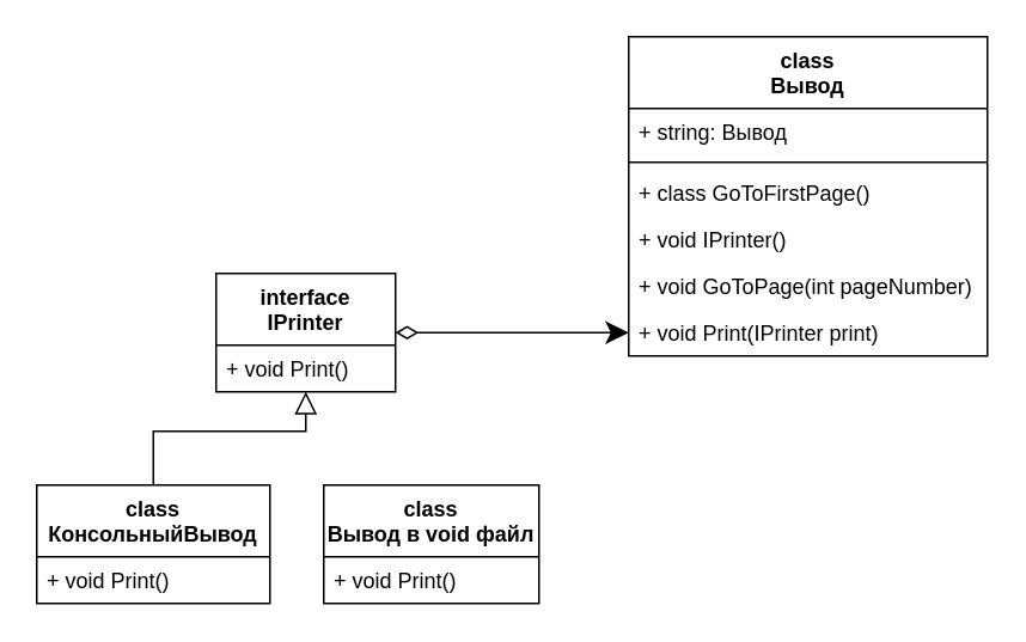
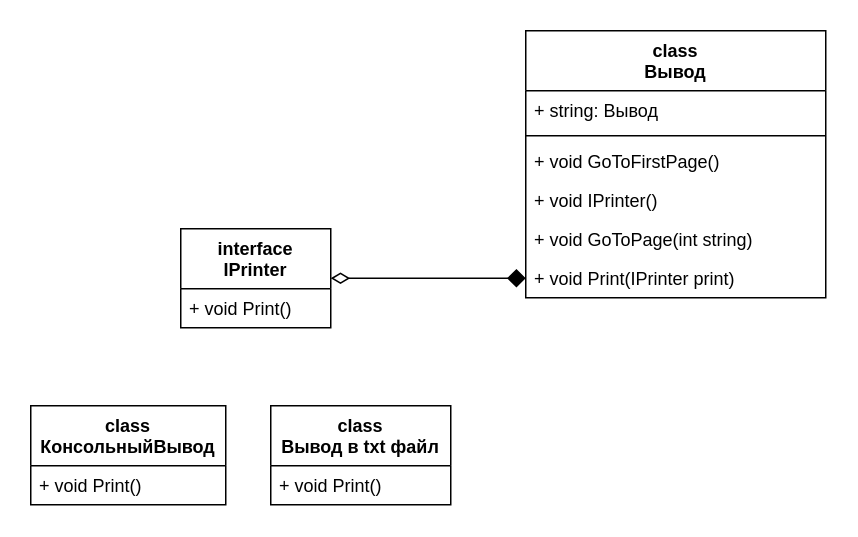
  <mxCell id="0" />
  <mxCell id="1" parent="0" />
  <mxCell id="2" value="class&#10;Вывод" style="swimlane;fontStyle=1;align=center;verticalAlign=top;childLayout=stackLayout;horizontal=1;startSize=40;horizontalStack=0;resizeParent=1;resizeParentMax=0;resizeLast=0;collapsible=1;marginBottom=0;" vertex="1" parent="1"><mxGeometry x="350" y="20" width="200" height="178" as="geometry" /></mxCell>
  <mxCell id="3" value="+ string: Вывод" style="text;strokeColor=none;fillColor=none;align=left;verticalAlign=top;spacingLeft=4;spacingRight=4;overflow=hidden;rotatable=0;points=[[0,0.5],[1,0.5]];portConstraint=eastwest;" vertex="1" parent="2"><mxGeometry y="40" width="200" height="26" as="geometry" /></mxCell>
  <mxCell id="4" value="" style="line;strokeWidth=1;fillColor=none;align=left;verticalAlign=middle;spacingTop=-1;spacingLeft=3;spacingRight=3;rotatable=0;labelPosition=right;points=[];portConstraint=eastwest;" vertex="1" parent="2"><mxGeometry y="66" width="200" height="8" as="geometry" /></mxCell>
- <mxCell id="5" value="+ class GoToFirstPage()" style="text;strokeColor=none;fillColor=none;align=left;verticalAlign=top;spacingLeft=4;spacingRight=4;overflow=hidden;rotatable=0;points=[[0,0.5],[1,0.5]];portConstraint=eastwest;" vertex="1" parent="2"><mxGeometry y="74" width="200" height="26" as="geometry" /></mxCell>
+ <mxCell id="5" value="+ void GoToFirstPage()" style="text;strokeColor=none;fillColor=none;align=left;verticalAlign=top;spacingLeft=4;spacingRight=4;overflow=hidden;rotatable=0;points=[[0,0.5],[1,0.5]];portConstraint=eastwest;" vertex="1" parent="2"><mxGeometry y="74" width="200" height="26" as="geometry" /></mxCell>
  <mxCell id="6" value="+ void IPrinter()" style="text;strokeColor=none;fillColor=none;align=left;verticalAlign=top;spacingLeft=4;spacingRight=4;overflow=hidden;rotatable=0;points=[[0,0.5],[1,0.5]];portConstraint=eastwest;" vertex="1" parent="2"><mxGeometry y="100" width="200" height="26" as="geometry" /></mxCell>
- <mxCell id="7" value="+ void GoToPage(int pageNumber)" style="text;strokeColor=none;fillColor=none;align=left;verticalAlign=top;spacingLeft=4;spacingRight=4;overflow=hidden;rotatable=0;points=[[0,0.5],[1,0.5]];portConstraint=eastwest;" vertex="1" parent="2"><mxGeometry y="126" width="200" height="26" as="geometry" /></mxCell>
+ <mxCell id="7" value="+ void GoToPage(int string)" style="text;strokeColor=none;fillColor=none;align=left;verticalAlign=top;spacingLeft=4;spacingRight=4;overflow=hidden;rotatable=0;points=[[0,0.5],[1,0.5]];portConstraint=eastwest;" vertex="1" parent="2"><mxGeometry y="126" width="200" height="26" as="geometry" /></mxCell>
  <mxCell id="8" value="+ void Print(IPrinter print)" style="text;strokeColor=none;fillColor=none;align=left;verticalAlign=top;spacingLeft=4;spacingRight=4;overflow=hidden;rotatable=0;points=[[0,0.5],[1,0.5]];portConstraint=eastwest;" vertex="1" parent="2"><mxGeometry y="152" width="200" height="26" as="geometry" /></mxCell>
- <mxCell id="9" style="edgeStyle=orthogonalEdgeStyle;rounded=0;orthogonalLoop=1;jettySize=auto;html=1;entryX=0;entryY=0.5;entryDx=0;entryDy=0;startArrow=diamondThin;startFill=0;endSize=10;startSize=10;" edge="1" parent="1" source="11" target="8"><mxGeometry relative="1" as="geometry" /></mxCell>
- <mxCell id="10" style="edgeStyle=orthogonalEdgeStyle;rounded=0;orthogonalLoop=1;jettySize=auto;html=1;startArrow=none;startFill=0;endArrow=block;endFill=0;startSize=10;endSize=10;exitX=0.5;exitY=0;exitDx=0;exitDy=0;" edge="1" parent="1" source="13" target="11"><mxGeometry relative="1" as="geometry"><Array as="points"><mxPoint x="85" y="240" /><mxPoint x="170" y="240" /></Array></mxGeometry></mxCell>
+ <mxCell id="9" style="edgeStyle=orthogonalEdgeStyle;rounded=0;orthogonalLoop=1;jettySize=auto;html=1;entryX=0;entryY=0.5;entryDx=0;entryDy=0;startArrow=diamondThin;startFill=0;endSize=10;startSize=10;endArrow=diamond;" edge="1" parent="1" source="11" target="8"><mxGeometry relative="1" as="geometry" /></mxCell>
  <mxCell id="11" value="interface&#10;IPrinter" style="swimlane;fontStyle=1;align=center;verticalAlign=top;childLayout=stackLayout;horizontal=1;startSize=40;horizontalStack=0;resizeParent=1;resizeParentMax=0;resizeLast=0;collapsible=1;marginBottom=0;" vertex="1" parent="1"><mxGeometry x="120" y="152" width="100" height="66" as="geometry" /></mxCell>
  <mxCell id="12" value="+ void Print()" style="text;strokeColor=none;fillColor=none;align=left;verticalAlign=top;spacingLeft=4;spacingRight=4;overflow=hidden;rotatable=0;points=[[0,0.5],[1,0.5]];portConstraint=eastwest;" vertex="1" parent="11"><mxGeometry y="40" width="100" height="26" as="geometry" /></mxCell>
  <mxCell id="13" value="class&#10;КонсольныйВывод" style="swimlane;fontStyle=1;align=center;verticalAlign=top;childLayout=stackLayout;horizontal=1;startSize=40;horizontalStack=0;resizeParent=1;resizeParentMax=0;resizeLast=0;collapsible=1;marginBottom=0;" vertex="1" parent="1"><mxGeometry x="20" y="270" width="130" height="66" as="geometry" /></mxCell>
  <mxCell id="14" value="+ void Print()" style="text;strokeColor=none;fillColor=none;align=left;verticalAlign=top;spacingLeft=4;spacingRight=4;overflow=hidden;rotatable=0;points=[[0,0.5],[1,0.5]];portConstraint=eastwest;" vertex="1" parent="13"><mxGeometry y="40" width="130" height="26" as="geometry" /></mxCell>
- <mxCell id="15" value="class&#10;Вывод в void файл" style="swimlane;fontStyle=1;align=center;verticalAlign=top;childLayout=stackLayout;horizontal=1;startSize=40;horizontalStack=0;resizeParent=1;resizeParentMax=0;resizeLast=0;collapsible=1;marginBottom=0;" vertex="1" parent="1"><mxGeometry x="180" y="270" width="120" height="66" as="geometry" /></mxCell>
+ <mxCell id="15" value="class&#10;Вывод в txt файл" style="swimlane;fontStyle=1;align=center;verticalAlign=top;childLayout=stackLayout;horizontal=1;startSize=40;horizontalStack=0;resizeParent=1;resizeParentMax=0;resizeLast=0;collapsible=1;marginBottom=0;" vertex="1" parent="1"><mxGeometry x="180" y="270" width="120" height="66" as="geometry" /></mxCell>
  <mxCell id="16" value="+ void Print()" style="text;strokeColor=none;fillColor=none;align=left;verticalAlign=top;spacingLeft=4;spacingRight=4;overflow=hidden;rotatable=0;points=[[0,0.5],[1,0.5]];portConstraint=eastwest;" vertex="1" parent="15"><mxGeometry y="40" width="120" height="26" as="geometry" /></mxCell>
